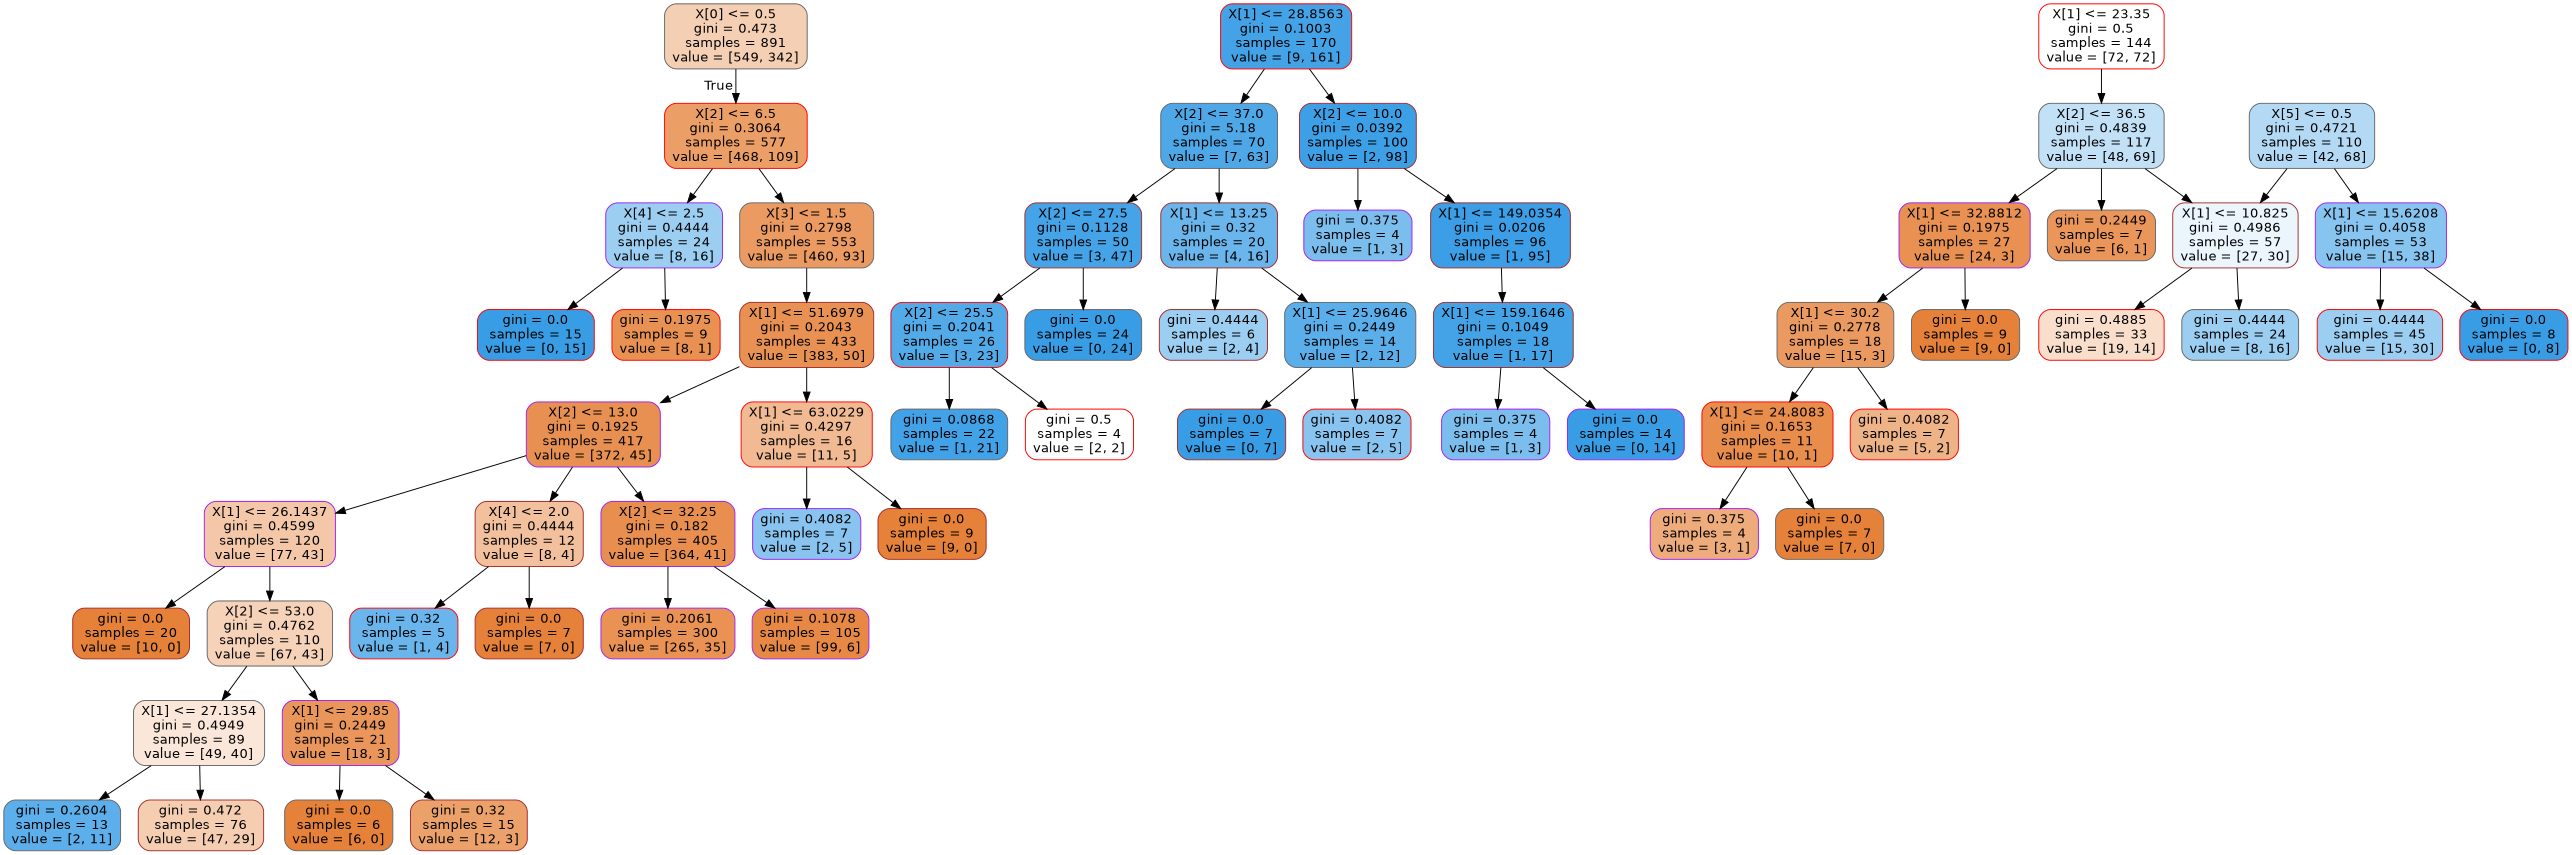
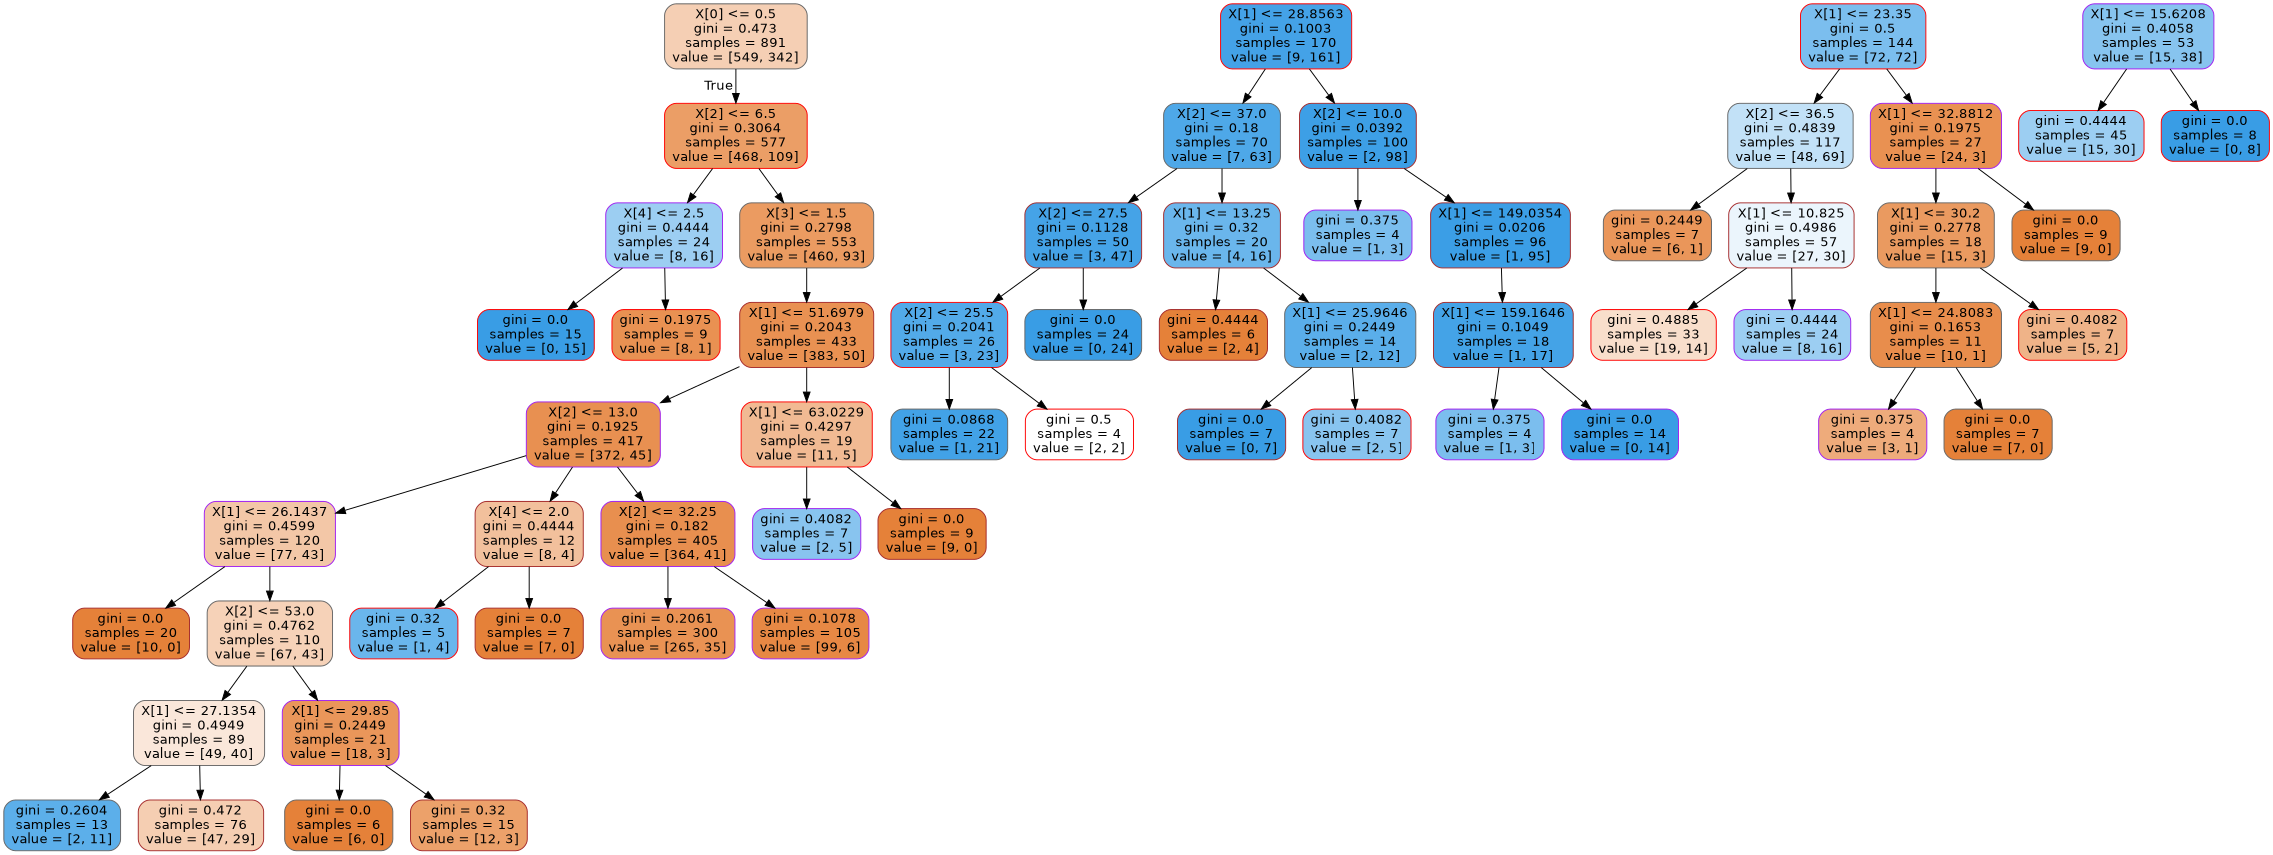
  digraph {
    node [color=gray40 fillcolor="#e58139ff" fontname=helvetica shape=box style="filled, rounded"]
    edge [fontname=helvetica]
    n1 [fillcolor="#e5813960" label="X[0] <= 0.5\ngini = 0.473\nsamples = 891\nvalue = [549, 342]"]
    n2 [color=red fillcolor="#e58139c4" label="X[2] <= 6.5\ngini = 0.3064\nsamples = 577\nvalue = [468, 109]"]
    n3 [color=purple fillcolor="#399de57f" label="X[4] <= 2.5\ngini = 0.4444\nsamples = 24\nvalue = [8, 16]"]
    n4 [fillcolor="#e58139cb" label="X[3] <= 1.5\ngini = 0.2798\nsamples = 553\nvalue = [460, 93]"]
    n5 [color=red fillcolor="#399de5ff" label="gini = 0.0\nsamples = 15\nvalue = [0, 15]"]
    n6 [color=red fillcolor="#e58139df" label="gini = 0.1975\nsamples = 9\nvalue = [8, 1]"]
    n7 [color=brown fillcolor="#e58139de" label="X[1] <= 51.6979\ngini = 0.2043\nsamples = 433\nvalue = [383, 50]"]
    n8 [color=purple fillcolor="#e5813971" label="X[1] <= 26.1437\ngini = 0.4599\nsamples = 120\nvalue = [77, 43]"]
    n9 [color=brown label="gini = 0.0\nsamples = 20\nvalue = [10, 0]"]
    n10 [fillcolor="#e581395b" label="X[2] <= 53.0\ngini = 0.4762\nsamples = 110\nvalue = [67, 43]"]
    n11 [color=purple fillcolor="#e58139e0" label="X[2] <= 13.0\ngini = 0.1925\nsamples = 417\nvalue = [372, 45]"]
-   n12 [color=red fillcolor="#e581398b" label="X[1] <= 63.0229\ngini = 0.4297\nsamples = 16\nvalue = [11, 5]"]
+   n12 [color=red fillcolor="#e581398b" label="X[1] <= 63.0229\ngini = 0.4297\nsamples = 19\nvalue = [11, 5]"]
    n13 [fillcolor="#e581392f" label="X[1] <= 27.1354\ngini = 0.4949\nsamples = 89\nvalue = [49, 40]"]
    n14 [color=purple fillcolor="#e58139d4" label="X[1] <= 29.85\ngini = 0.2449\nsamples = 21\nvalue = [18, 3]"]
    n15 [fillcolor="#399de5d1" label="gini = 0.2604\nsamples = 13\nvalue = [2, 11]"]
    n16 [color=brown fillcolor="#e5813962" label="gini = 0.472\nsamples = 76\nvalue = [47, 29]"]
    n17 [label="gini = 0.0\nsamples = 6\nvalue = [6, 0]"]
    n18 [color=brown fillcolor="#e58139bf" label="gini = 0.32\nsamples = 15\nvalue = [12, 3]"]
    n19 [color=brown fillcolor="#e581397f" label="X[4] <= 2.0\ngini = 0.4444\nsamples = 12\nvalue = [8, 4]"]
    n20 [color=purple fillcolor="#e58139e2" label="X[2] <= 32.25\ngini = 0.182\nsamples = 405\nvalue = [364, 41]"]
    n21 [color=purple fillcolor="#399de599" label="gini = 0.4082\nsamples = 7\nvalue = [2, 5]"]
    n22 [color=brown label="gini = 0.0\nsamples = 9\nvalue = [9, 0]"]
    n23 [color=red fillcolor="#399de5bf" label="gini = 0.32\nsamples = 5\nvalue = [1, 4]"]
    n24 [color=brown label="gini = 0.0\nsamples = 7\nvalue = [7, 0]"]
    n25 [color=purple fillcolor="#e58139dd" label="gini = 0.2061\nsamples = 300\nvalue = [265, 35]"]
    n26 [color=purple fillcolor="#e58139f0" label="gini = 0.1078\nsamples = 105\nvalue = [99, 6]"]
    n27 [color=red fillcolor="#399de5f1" label="X[1] <= 28.8563\ngini = 0.1003\nsamples = 170\nvalue = [9, 161]"]
-   n28 [fillcolor="#399de5e3" label="X[2] <= 37.0\ngini = 5.18\nsamples = 70\nvalue = [7, 63]"]
+   n28 [fillcolor="#399de5e3" label="X[2] <= 37.0\ngini = 0.18\nsamples = 70\nvalue = [7, 63]"]
    n29 [color=brown fillcolor="#399de5fa" label="X[2] <= 10.0\ngini = 0.0392\nsamples = 100\nvalue = [2, 98]"]
-   n30 [color=red fillcolor="#e5813900" label="X[1] <= 23.35\ngini = 0.5\nsamples = 144\nvalue = [72, 72]"]
+   n30 [color=red fillcolor="#399de5aa" label="X[1] <= 23.35\ngini = 0.5\nsamples = 144\nvalue = [72, 72]"]
    n31 [fillcolor="#399de54e" label="X[2] <= 36.5\ngini = 0.4839\nsamples = 117\nvalue = [48, 69]"]
    n32 [color=purple fillcolor="#e58139df" label="X[1] <= 32.8812\ngini = 0.1975\nsamples = 27\nvalue = [24, 3]"]
    n33 [color=brown fillcolor="#399de5ef" label="X[2] <= 27.5\ngini = 0.1128\nsamples = 50\nvalue = [3, 47]"]
    n34 [color=brown fillcolor="#399de5bf" label="X[1] <= 13.25\ngini = 0.32\nsamples = 20\nvalue = [4, 16]"]
    n35 [color=purple fillcolor="#399de5aa" label="gini = 0.375\nsamples = 4\nvalue = [1, 3]"]
    n36 [color=brown fillcolor="#399de5fc" label="X[1] <= 149.0354\ngini = 0.0206\nsamples = 96\nvalue = [1, 95]"]
    n37 [color=red fillcolor="#399de5de" label="X[2] <= 25.5\ngini = 0.2041\nsamples = 26\nvalue = [3, 23]"]
    n38 [fillcolor="#399de5ff" label="gini = 0.0\nsamples = 24\nvalue = [0, 24]"]
-   n39 [color=brown fillcolor="#399de57f" label="gini = 0.4444\nsamples = 6\nvalue = [2, 4]"]
+   n39 [color=brown label="gini = 0.4444\nsamples = 6\nvalue = [2, 4]"]
    n40 [fillcolor="#399de5d4" label="X[1] <= 25.9646\ngini = 0.2449\nsamples = 14\nvalue = [2, 12]"]
    n41 [fillcolor="#399de5f3" label="gini = 0.0868\nsamples = 22\nvalue = [1, 21]"]
    n42 [color=red fillcolor="#e5813900" label="gini = 0.5\nsamples = 4\nvalue = [2, 2]"]
    n43 [color=brown fillcolor="#399de5ff" label="gini = 0.0\nsamples = 7\nvalue = [0, 7]"]
    n44 [color=red fillcolor="#399de599" label="gini = 0.4082\nsamples = 7\nvalue = [2, 5]"]
    n45 [color=brown fillcolor="#399de5f0" label="X[1] <= 159.1646\ngini = 0.1049\nsamples = 18\nvalue = [1, 17]"]
    n46 [color=purple fillcolor="#399de5aa" label="gini = 0.375\nsamples = 4\nvalue = [1, 3]"]
    n47 [color=purple fillcolor="#399de5ff" label="gini = 0.0\nsamples = 14\nvalue = [0, 14]"]
    n48 [fillcolor="#e58139d4" label="gini = 0.2449\nsamples = 7\nvalue = [6, 1]"]
    n49 [color=brown fillcolor="#399de519" label="X[1] <= 10.825\ngini = 0.4986\nsamples = 57\nvalue = [27, 30]"]
    n50 [fillcolor="#e58139cc" label="X[1] <= 30.2\ngini = 0.2778\nsamples = 18\nvalue = [15, 3]"]
    n51 [label="gini = 0.0\nsamples = 9\nvalue = [9, 0]"]
-   n52 [fillcolor="#399de561" label="X[5] <= 0.5\ngini = 0.4721\nsamples = 110\nvalue = [42, 68]"]
    n53 [color=purple fillcolor="#399de59a" label="X[1] <= 15.6208\ngini = 0.4058\nsamples = 53\nvalue = [15, 38]"]
    n54 [color=red fillcolor="#e5813943" label="gini = 0.4885\nsamples = 33\nvalue = [19, 14]"]
-   n55 [fillcolor="#399de57f" label="gini = 0.4444\nsamples = 24\nvalue = [8, 16]"]
+   n55 [color=purple fillcolor="#399de57f" label="gini = 0.4444\nsamples = 24\nvalue = [8, 16]"]
    n56 [color=red fillcolor="#399de57f" label="gini = 0.4444\nsamples = 45\nvalue = [15, 30]"]
    n57 [color=red fillcolor="#399de5ff" label="gini = 0.0\nsamples = 8\nvalue = [0, 8]"]
-   n58 [color=red fillcolor="#e58139e6" label="X[1] <= 24.8083\ngini = 0.1653\nsamples = 11\nvalue = [10, 1]"]
+   n58 [fillcolor="#e58139e6" label="X[1] <= 24.8083\ngini = 0.1653\nsamples = 11\nvalue = [10, 1]"]
    n59 [color=red fillcolor="#e5813999" label="gini = 0.4082\nsamples = 7\nvalue = [5, 2]"]
    n60 [color=purple fillcolor="#e58139aa" label="gini = 0.375\nsamples = 4\nvalue = [3, 1]"]
    n61 [label="gini = 0.0\nsamples = 7\nvalue = [7, 0]"]
    n1 -> n2 [headlabel=True labelangle=45 labeldistance=2.5]
    n2 -> n3
    n2 -> n4
    n3 -> n5
    n3 -> n6
    n4 -> n7
    n7 -> n11
    n7 -> n12
    n8 -> n9
    n8 -> n10
    n10 -> n13
    n10 -> n14
    n11 -> n8
    n11 -> n19
    n11 -> n20
    n12 -> n21
    n12 -> n22
    n13 -> n15
    n13 -> n16
    n14 -> n17
    n14 -> n18
    n19 -> n23
    n19 -> n24
    n20 -> n25
    n20 -> n26
    n27 -> n28
    n27 -> n29
    n28 -> n33
    n28 -> n34
    n29 -> n35
    n29 -> n36
    n30 -> n31
-   n31 -> n32
+   n30 -> n32
    n31 -> n48
    n31 -> n49
    n32 -> n50
    n32 -> n51
    n33 -> n37
    n33 -> n38
    n34 -> n39
    n34 -> n40
    n36 -> n45
    n37 -> n41
    n37 -> n42
    n40 -> n43
    n40 -> n44
    n45 -> n46
    n45 -> n47
    n49 -> n54
    n49 -> n55
    n50 -> n58
    n50 -> n59
-   n52 -> n49
-   n52 -> n53
    n53 -> n56
    n53 -> n57
    n58 -> n60
    n58 -> n61
  }
